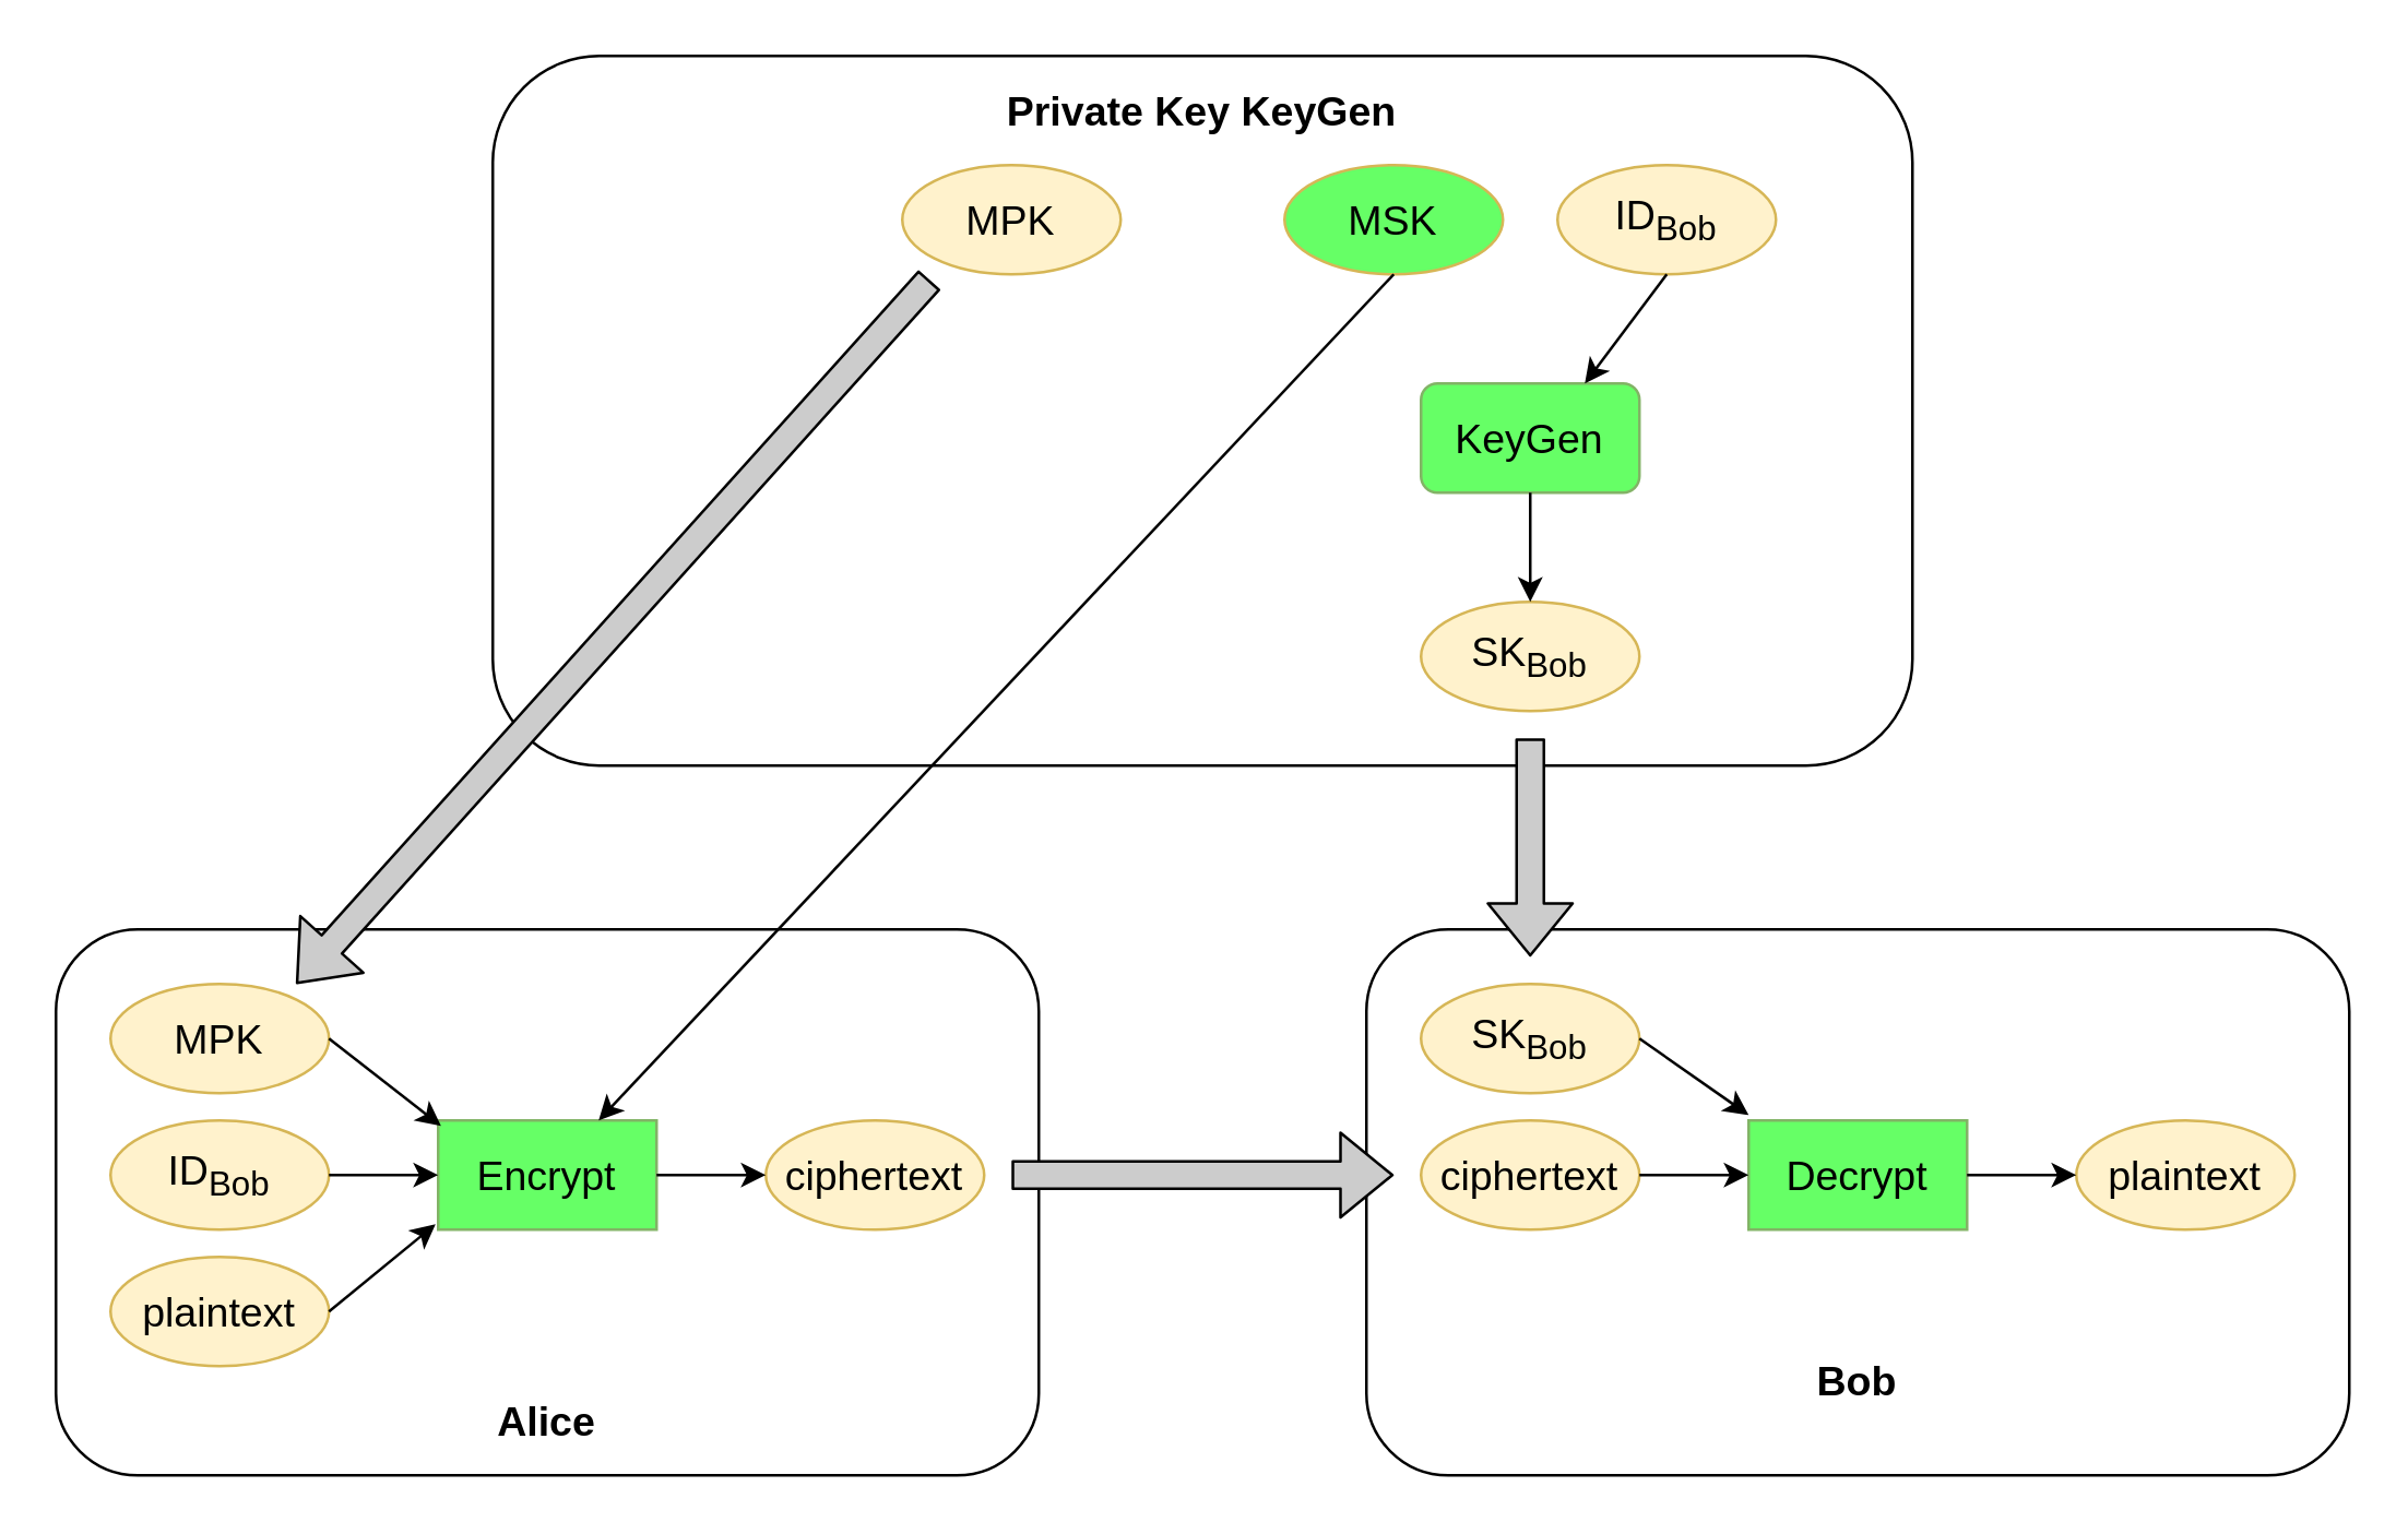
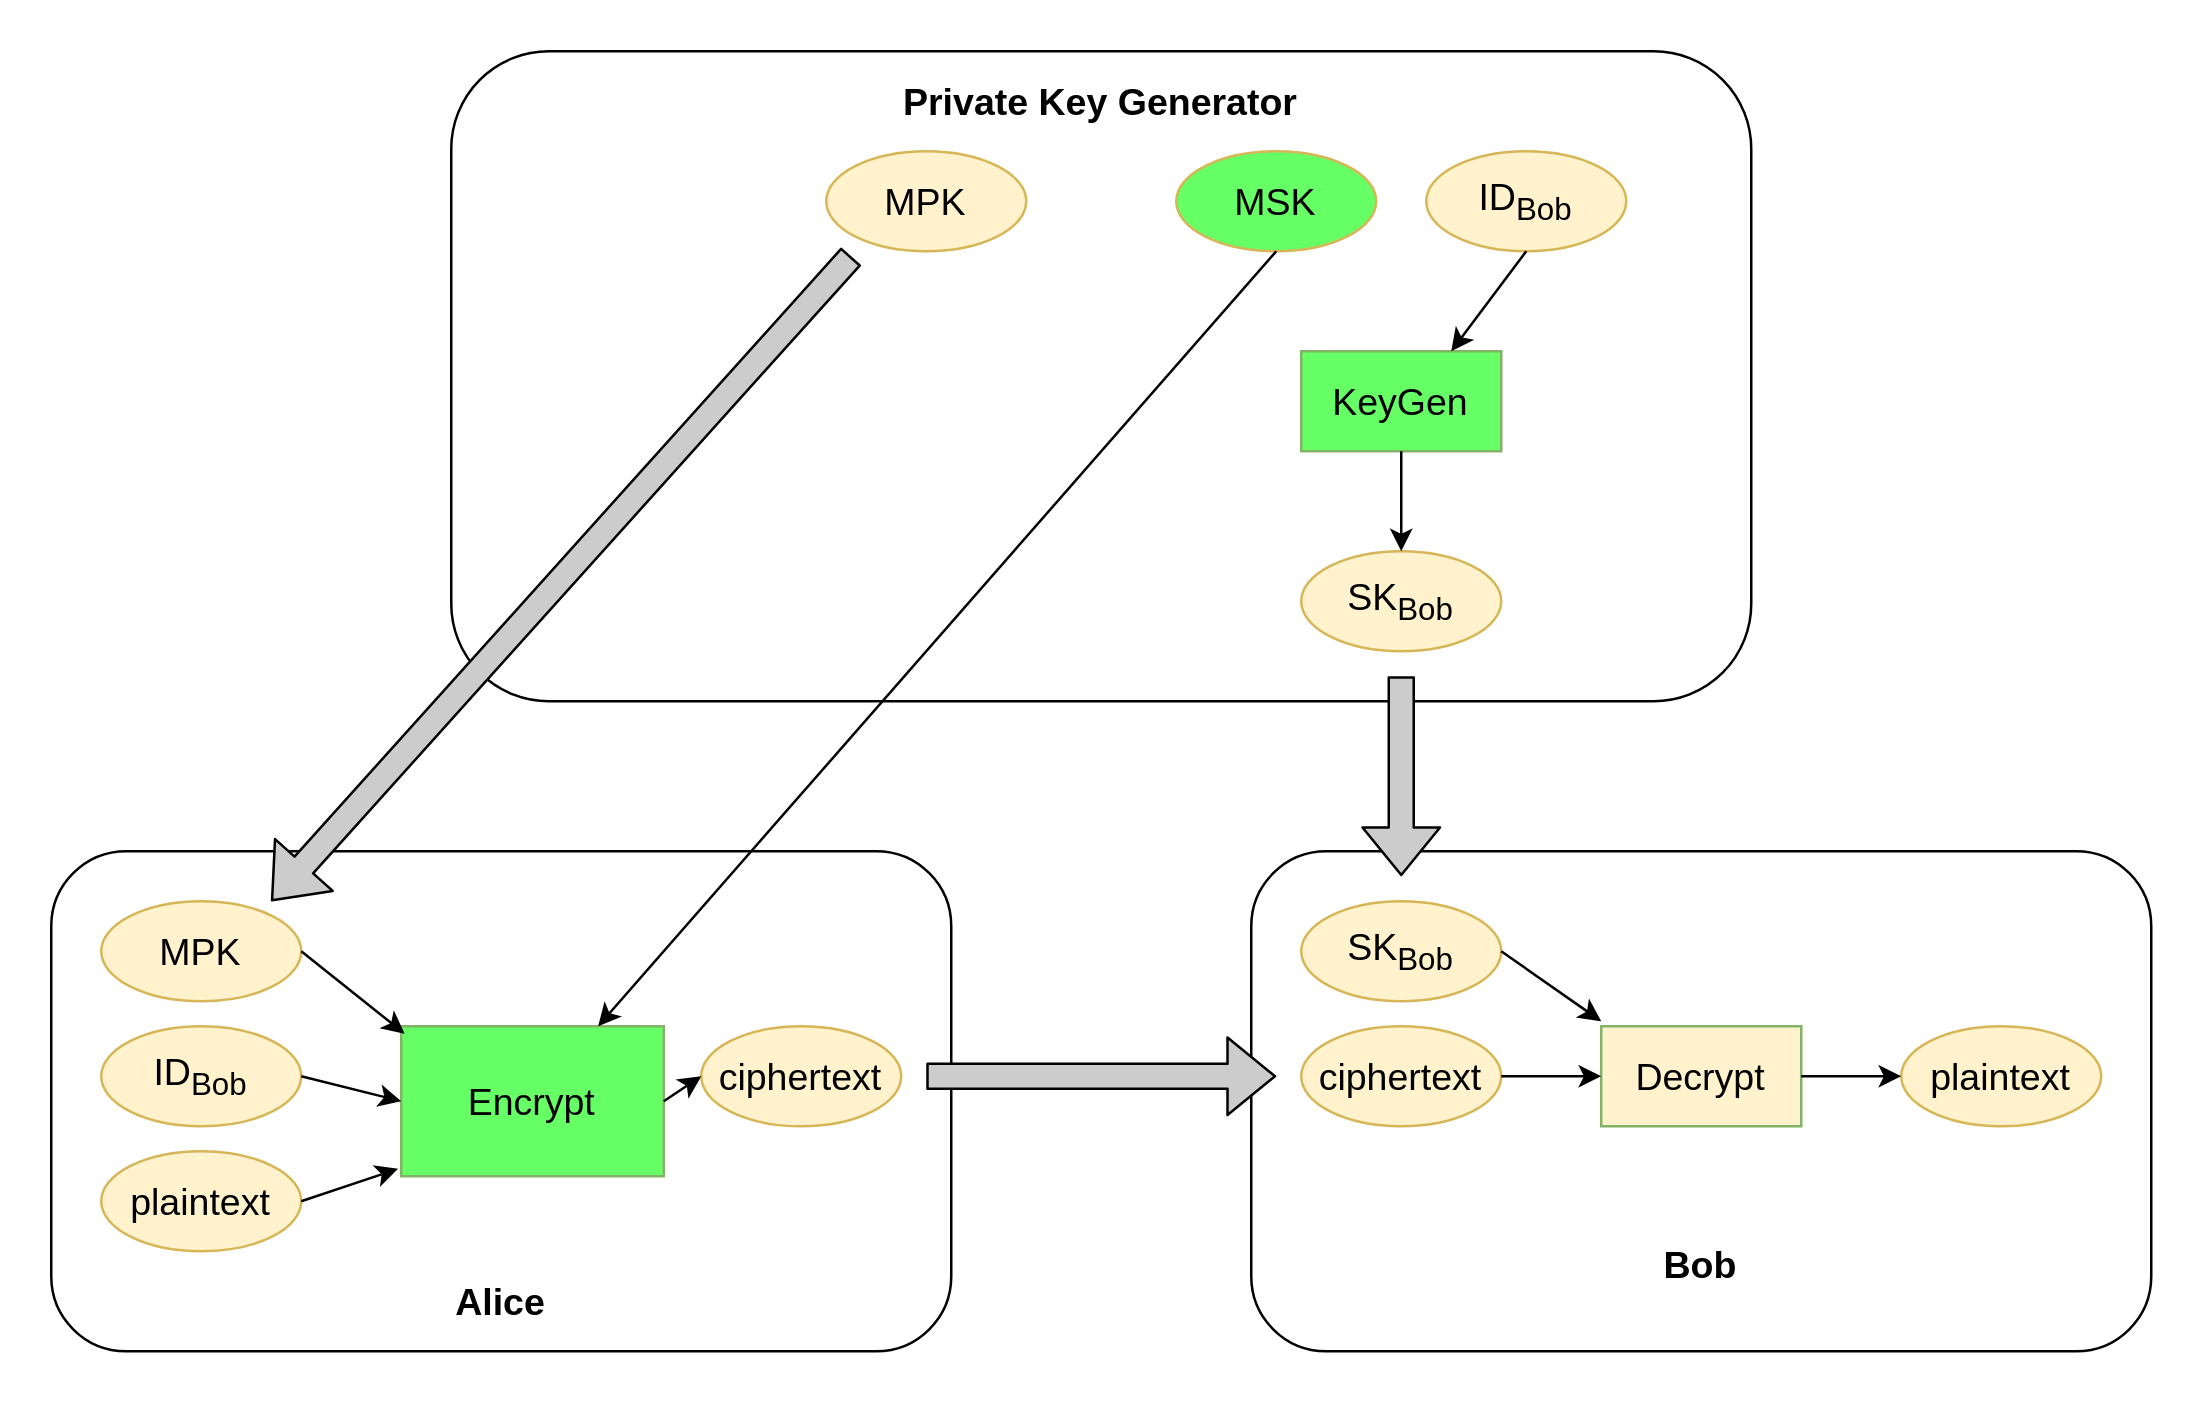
  <mxCell id="0" />
  <mxCell id="1" parent="0" />
  <mxCell id="2" value="" style="rounded=1;whiteSpace=wrap;html=1;fontFamily=Helvetica;fontSize=15;fillColor=none;" parent="1" vertex="1"><mxGeometry y="340" width="360" height="200" as="geometry" x="20" /></mxCell>
  <mxCell id="3" value="" style="rounded=1;whiteSpace=wrap;html=1;fontFamily=Helvetica;fontSize=15;fillColor=none;" parent="1" vertex="1"><mxGeometry x="500" y="340" width="360" height="200" as="geometry" /></mxCell>
  <mxCell id="4" value="" style="rounded=1;whiteSpace=wrap;html=1;fontFamily=Helvetica;fontSize=15;fillColor=none;" parent="1" vertex="1"><mxGeometry x="180" y="20" width="520" height="260" as="geometry" /></mxCell>
- <mxCell id="5" value="Private Key KeyGen" style="text;html=1;strokeColor=none;fillColor=none;align=center;verticalAlign=middle;whiteSpace=wrap;rounded=0;fontFamily=Helvetica;fontStyle=1;fontSize=15;" parent="1" vertex="1"><mxGeometry x="340" y="20" width="200" height="40" as="geometry" /></mxCell>
+ <mxCell id="5" value="Private Key Generator" style="text;html=1;strokeColor=none;fillColor=none;align=center;verticalAlign=middle;whiteSpace=wrap;rounded=0;fontFamily=Helvetica;fontStyle=1;fontSize=15;" parent="1" vertex="1"><mxGeometry x="340" y="20" width="200" height="40" as="geometry" /></mxCell>
  <mxCell id="6" value="Alice" style="text;html=1;strokeColor=none;fillColor=none;align=center;verticalAlign=middle;whiteSpace=wrap;rounded=0;fontFamily=Helvetica;fontStyle=1;fontSize=15;" parent="1" vertex="1"><mxGeometry x="140" y="500" width="120" height="40" as="geometry" /></mxCell>
  <mxCell id="7" value="Bob" style="text;html=1;strokeColor=none;fillColor=none;align=center;verticalAlign=middle;whiteSpace=wrap;rounded=0;fontFamily=Helvetica;fontStyle=1;fontSize=15;" parent="1" vertex="1"><mxGeometry x="620" y="485" width="120" height="40" as="geometry" /></mxCell>
- <mxCell id="8" value="Encrypt" style="rounded=0;whiteSpace=wrap;html=1;fontFamily=Helvetica;fontSize=15;fillColor=#66FF66;strokeColor=#82b366;" parent="1" vertex="1"><mxGeometry x="160" y="410" width="80" height="40" as="geometry" /></mxCell>
- <mxCell id="9" value="Decrypt" style="rounded=0;whiteSpace=wrap;html=1;fontFamily=Helvetica;fontSize=15;fillColor=#66FF66;strokeColor=#82b366;" parent="1" vertex="1"><mxGeometry x="640" y="410" width="80" height="40" as="geometry" /></mxCell>
- <mxCell id="10" value="KeyGen" style="whiteSpace=wrap;html=1;fontFamily=Helvetica;fontSize=15;fillColor=#66FF66;strokeColor=#82b366;rounded=1;" parent="1" vertex="1"><mxGeometry x="520" y="140" width="80" height="40" as="geometry" /></mxCell>
+ <mxCell id="8" value="Encrypt" style="rounded=0;whiteSpace=wrap;html=1;fontFamily=Helvetica;fontSize=15;fillColor=#66FF66;strokeColor=#82b366;" parent="1" vertex="1"><mxGeometry x="160" y="410" width="105" height="60" as="geometry" /></mxCell>
+ <mxCell id="9" value="Decrypt" style="rounded=0;whiteSpace=wrap;html=1;fontFamily=Helvetica;fontSize=15;fillColor=#fff2cc;strokeColor=#82b366;" parent="1" vertex="1"><mxGeometry x="640" y="410" width="80" height="40" as="geometry" /></mxCell>
+ <mxCell id="10" value="KeyGen" style="rounded=0;whiteSpace=wrap;html=1;fontFamily=Helvetica;fontSize=15;fillColor=#66FF66;strokeColor=#82b366;" parent="1" vertex="1"><mxGeometry x="520" y="140" width="80" height="40" as="geometry" /></mxCell>
  <mxCell id="11" value="MSK" style="ellipse;whiteSpace=wrap;html=1;fontFamily=Helvetica;fontSize=15;fillColor=#66ff66;strokeColor=#d6b656;" parent="1" vertex="1"><mxGeometry x="470" y="60" width="80" height="40" as="geometry" /></mxCell>
  <mxCell id="12" value="ID&lt;sub&gt;Bob&lt;/sub&gt;" style="ellipse;whiteSpace=wrap;html=1;fontFamily=Helvetica;fontSize=15;fillColor=#fff2cc;strokeColor=#d6b656;" parent="1" vertex="1"><mxGeometry x="570" y="60" width="80" height="40" as="geometry" /></mxCell>
  <mxCell id="13" value="MPK" style="ellipse;whiteSpace=wrap;html=1;fontFamily=Helvetica;fontSize=15;fillColor=#fff2cc;strokeColor=#d6b656;" parent="1" vertex="1"><mxGeometry x="330" y="60" width="80" height="40" as="geometry" /></mxCell>
  <mxCell id="14" value="SK&lt;sub&gt;Bob&lt;/sub&gt;" style="ellipse;whiteSpace=wrap;html=1;fontFamily=Helvetica;fontSize=15;fillColor=#fff2cc;strokeColor=#d6b656;" parent="1" vertex="1"><mxGeometry x="520" y="220" width="80" height="40" as="geometry" /></mxCell>
  <mxCell id="15" value="" style="endArrow=classic;html=1;fontFamily=Helvetica;fontSize=15;exitX=0.5;exitY=1;exitDx=0;exitDy=0;" parent="1" source="11" target="8" edge="1"><mxGeometry width="50" height="50" relative="1" as="geometry"><mxPoint x="430" y="170" as="sourcePoint" /><mxPoint x="480" y="120" as="targetPoint" /></mxGeometry></mxCell>
  <mxCell id="16" value="" style="endArrow=classic;html=1;fontFamily=Helvetica;fontSize=15;entryX=0.75;entryY=0;entryDx=0;entryDy=0;exitX=0.5;exitY=1;exitDx=0;exitDy=0;" parent="1" source="12" target="10" edge="1"><mxGeometry width="50" height="50" relative="1" as="geometry"><mxPoint x="610" y="100" as="sourcePoint" /><mxPoint x="650" y="140" as="targetPoint" /></mxGeometry></mxCell>
  <mxCell id="17" value="" style="endArrow=classic;html=1;fontFamily=Helvetica;fontSize=15;exitX=0.5;exitY=1;exitDx=0;exitDy=0;entryX=0.5;entryY=0;entryDx=0;entryDy=0;" parent="1" source="10" target="14" edge="1"><mxGeometry width="50" height="50" relative="1" as="geometry"><mxPoint x="640" y="230" as="sourcePoint" /><mxPoint x="690" y="180" as="targetPoint" /></mxGeometry></mxCell>
  <mxCell id="18" value="SK&lt;sub&gt;Bob&lt;/sub&gt;" style="ellipse;whiteSpace=wrap;html=1;fontFamily=Helvetica;fontSize=15;fillColor=#fff2cc;strokeColor=#d6b656;" parent="1" vertex="1"><mxGeometry x="520" y="360" width="80" height="40" as="geometry" /></mxCell>
  <mxCell id="19" value="" style="shape=flexArrow;endArrow=classic;html=1;fontFamily=Helvetica;fontSize=15;fillColor=#CCCCCC;" parent="1" edge="1"><mxGeometry width="50" height="50" relative="1" as="geometry"><mxPoint x="340" y="102" as="sourcePoint" /><mxPoint x="108" y="360" as="targetPoint" /></mxGeometry></mxCell>
  <mxCell id="20" value="ID&lt;sub&gt;Bob&lt;/sub&gt;" style="ellipse;whiteSpace=wrap;html=1;fontFamily=Helvetica;fontSize=15;fillColor=#fff2cc;strokeColor=#d6b656;" parent="1" vertex="1"><mxGeometry x="40" y="410" width="80" height="40" as="geometry" /></mxCell>
  <mxCell id="21" value="MPK" style="ellipse;whiteSpace=wrap;html=1;fontFamily=Helvetica;fontSize=15;fillColor=#fff2cc;strokeColor=#d6b656;" parent="1" vertex="1"><mxGeometry x="40" y="360" width="80" height="40" as="geometry" /></mxCell>
  <mxCell id="22" value="plaintext" style="ellipse;whiteSpace=wrap;html=1;fontFamily=Helvetica;fontSize=15;fillColor=#fff2cc;strokeColor=#d6b656;" parent="1" vertex="1"><mxGeometry x="40" y="460" width="80" height="40" as="geometry" /></mxCell>
  <mxCell id="23" value="" style="endArrow=classic;html=1;fontFamily=Helvetica;fontSize=15;exitX=1;exitY=0.5;exitDx=0;exitDy=0;entryX=0.013;entryY=0.05;entryDx=0;entryDy=0;entryPerimeter=0;" parent="1" source="21" target="8" edge="1"><mxGeometry width="50" height="50" relative="1" as="geometry"><mxPoint x="140" y="430" as="sourcePoint" /><mxPoint x="190" y="380" as="targetPoint" /></mxGeometry></mxCell>
  <mxCell id="24" value="" style="endArrow=classic;html=1;fontFamily=Helvetica;fontSize=15;entryX=0;entryY=0.5;entryDx=0;entryDy=0;exitX=1;exitY=0.5;exitDx=0;exitDy=0;" parent="1" source="20" target="8" edge="1"><mxGeometry width="50" height="50" relative="1" as="geometry"><mxPoint x="-50" y="470" as="sourcePoint" /><mxPoint x="0" y="420" as="targetPoint" /></mxGeometry></mxCell>
  <mxCell id="25" value="" style="endArrow=classic;html=1;fontFamily=Helvetica;fontSize=15;exitX=1;exitY=0.5;exitDx=0;exitDy=0;entryX=-0.012;entryY=0.95;entryDx=0;entryDy=0;entryPerimeter=0;" parent="1" source="22" target="8" edge="1"><mxGeometry width="50" height="50" relative="1" as="geometry"><mxPoint x="140" y="510" as="sourcePoint" /><mxPoint x="190" y="460" as="targetPoint" /></mxGeometry></mxCell>
  <mxCell id="26" value="ciphertext" style="ellipse;whiteSpace=wrap;html=1;fontFamily=Helvetica;fontSize=15;fillColor=#fff2cc;strokeColor=#d6b656;" parent="1" vertex="1"><mxGeometry x="280" y="410" width="80" height="40" as="geometry" /></mxCell>
  <mxCell id="27" value="" style="endArrow=classic;html=1;fontFamily=Helvetica;fontSize=15;exitX=1;exitY=0.5;exitDx=0;exitDy=0;entryX=0;entryY=0.5;entryDx=0;entryDy=0;" parent="1" source="8" target="26" edge="1"><mxGeometry width="50" height="50" relative="1" as="geometry"><mxPoint x="260" y="510" as="sourcePoint" /><mxPoint x="310" y="460" as="targetPoint" /></mxGeometry></mxCell>
  <mxCell id="28" value="ciphertext" style="ellipse;whiteSpace=wrap;html=1;fontFamily=Helvetica;fontSize=15;fillColor=#fff2cc;strokeColor=#d6b656;" parent="1" vertex="1"><mxGeometry x="520" y="410" width="80" height="40" as="geometry" /></mxCell>
  <mxCell id="29" value="" style="endArrow=classic;html=1;fontFamily=Helvetica;fontSize=15;exitX=1;exitY=0.5;exitDx=0;exitDy=0;entryX=0;entryY=-0.05;entryDx=0;entryDy=0;entryPerimeter=0;" parent="1" source="18" target="9" edge="1"><mxGeometry width="50" height="50" relative="1" as="geometry"><mxPoint x="620" y="420" as="sourcePoint" /><mxPoint x="670" y="370" as="targetPoint" /></mxGeometry></mxCell>
  <mxCell id="30" value="" style="endArrow=classic;html=1;fontFamily=Helvetica;fontSize=15;exitX=1;exitY=0.5;exitDx=0;exitDy=0;entryX=0;entryY=0.5;entryDx=0;entryDy=0;" parent="1" source="28" target="9" edge="1"><mxGeometry width="50" height="50" relative="1" as="geometry"><mxPoint x="610" y="510" as="sourcePoint" /><mxPoint x="660" y="460" as="targetPoint" /></mxGeometry></mxCell>
  <mxCell id="31" value="plaintext" style="ellipse;whiteSpace=wrap;html=1;fontFamily=Helvetica;fontSize=15;fillColor=#fff2cc;strokeColor=#d6b656;" parent="1" vertex="1"><mxGeometry x="760" y="410" width="80" height="40" as="geometry" /></mxCell>
  <mxCell id="32" value="" style="endArrow=classic;html=1;fontFamily=Helvetica;fontSize=15;exitX=1;exitY=0.5;exitDx=0;exitDy=0;entryX=0;entryY=0.5;entryDx=0;entryDy=0;" parent="1" source="9" target="31" edge="1"><mxGeometry width="50" height="50" relative="1" as="geometry"><mxPoint x="750" y="410" as="sourcePoint" /><mxPoint x="800" y="360" as="targetPoint" /></mxGeometry></mxCell>
  <mxCell id="33" value="" style="shape=flexArrow;endArrow=classic;html=1;fontFamily=Helvetica;fontSize=15;fillColor=#CCCCCC;" parent="1" edge="1"><mxGeometry width="50" height="50" relative="1" as="geometry"><mxPoint x="560" y="270" as="sourcePoint" /><mxPoint x="560" y="350" as="targetPoint" /></mxGeometry></mxCell>
  <mxCell id="34" value="" style="shape=flexArrow;endArrow=classic;html=1;fontFamily=Helvetica;fontSize=15;fillColor=#CCCCCC;" parent="1" edge="1"><mxGeometry width="50" height="50" relative="1" as="geometry"><mxPoint x="370" y="430" as="sourcePoint" /><mxPoint x="510" y="430" as="targetPoint" /></mxGeometry></mxCell>
